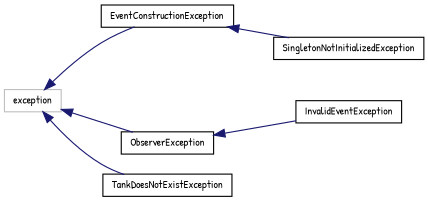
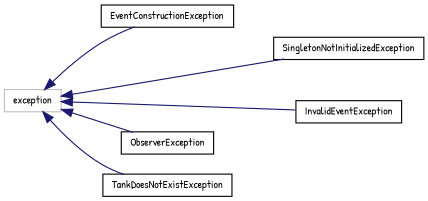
  digraph {
    fontname="Patrick Hand"
    rankdir=LR
    node [color=black fontname="Patrick Hand" fontsize=10 shape=record]
    edge [color=midnightblue dir=back fontname="Patrick Hand" fontsize=10 labelfontname=Helvetica labelfontsize=10 style=solid]
    n1 [color=grey75 height=0.2 label=exception width=0.4]
    n2 [height=0.2 label=EventConstructionException width=0.4]
    n3 [height=0.2 label=InvalidEventException width=0.4]
    n4 [height=0.2 label=ObserverException width=0.4]
    n5 [height=0.2 label=SingletonNotInitializedException width=0.4]
    n6 [height=0.2 label=TankDoesNotExistException width=0.4]
    n1 -> n2
-   n4 -> n3
+   n1 -> n3
    n1 -> n4
-   n2 -> n5
+   n1 -> n5
    n1 -> n6
  }
